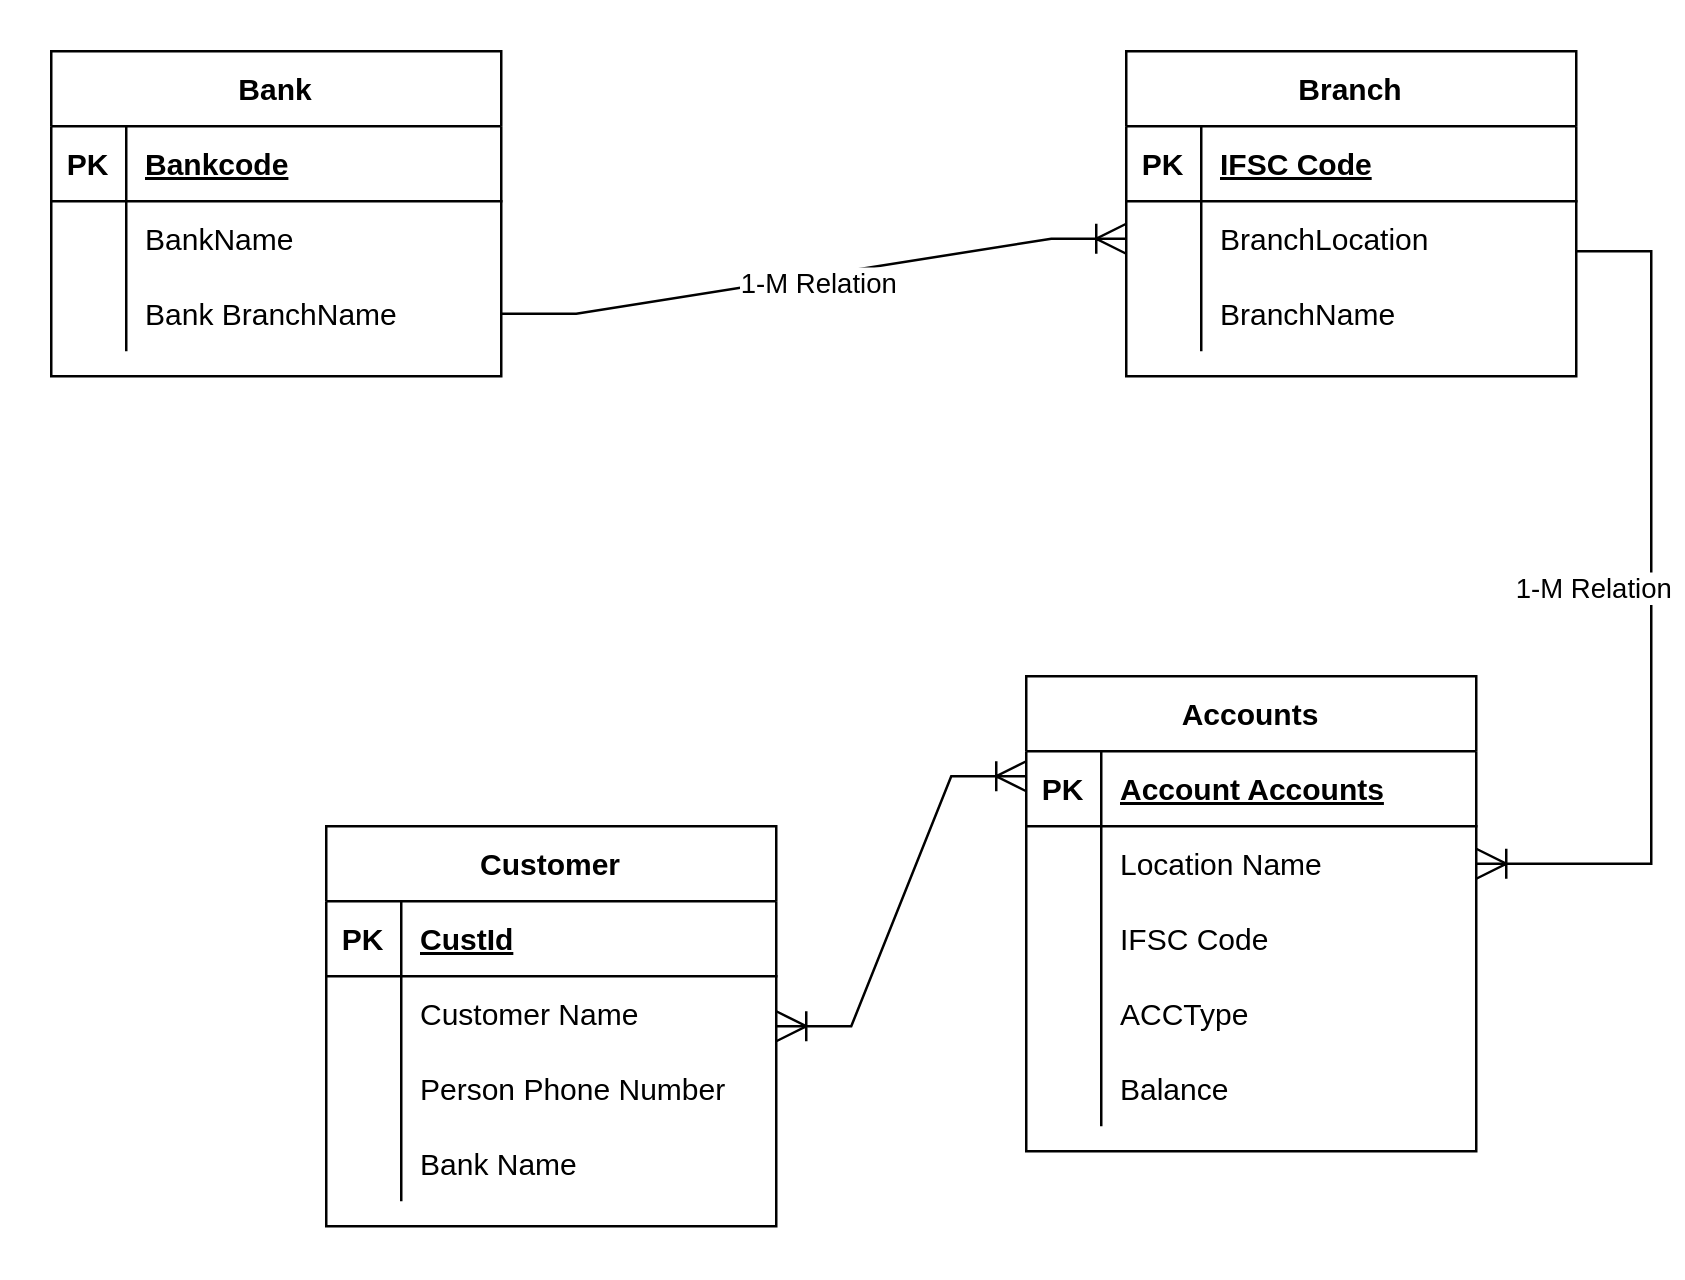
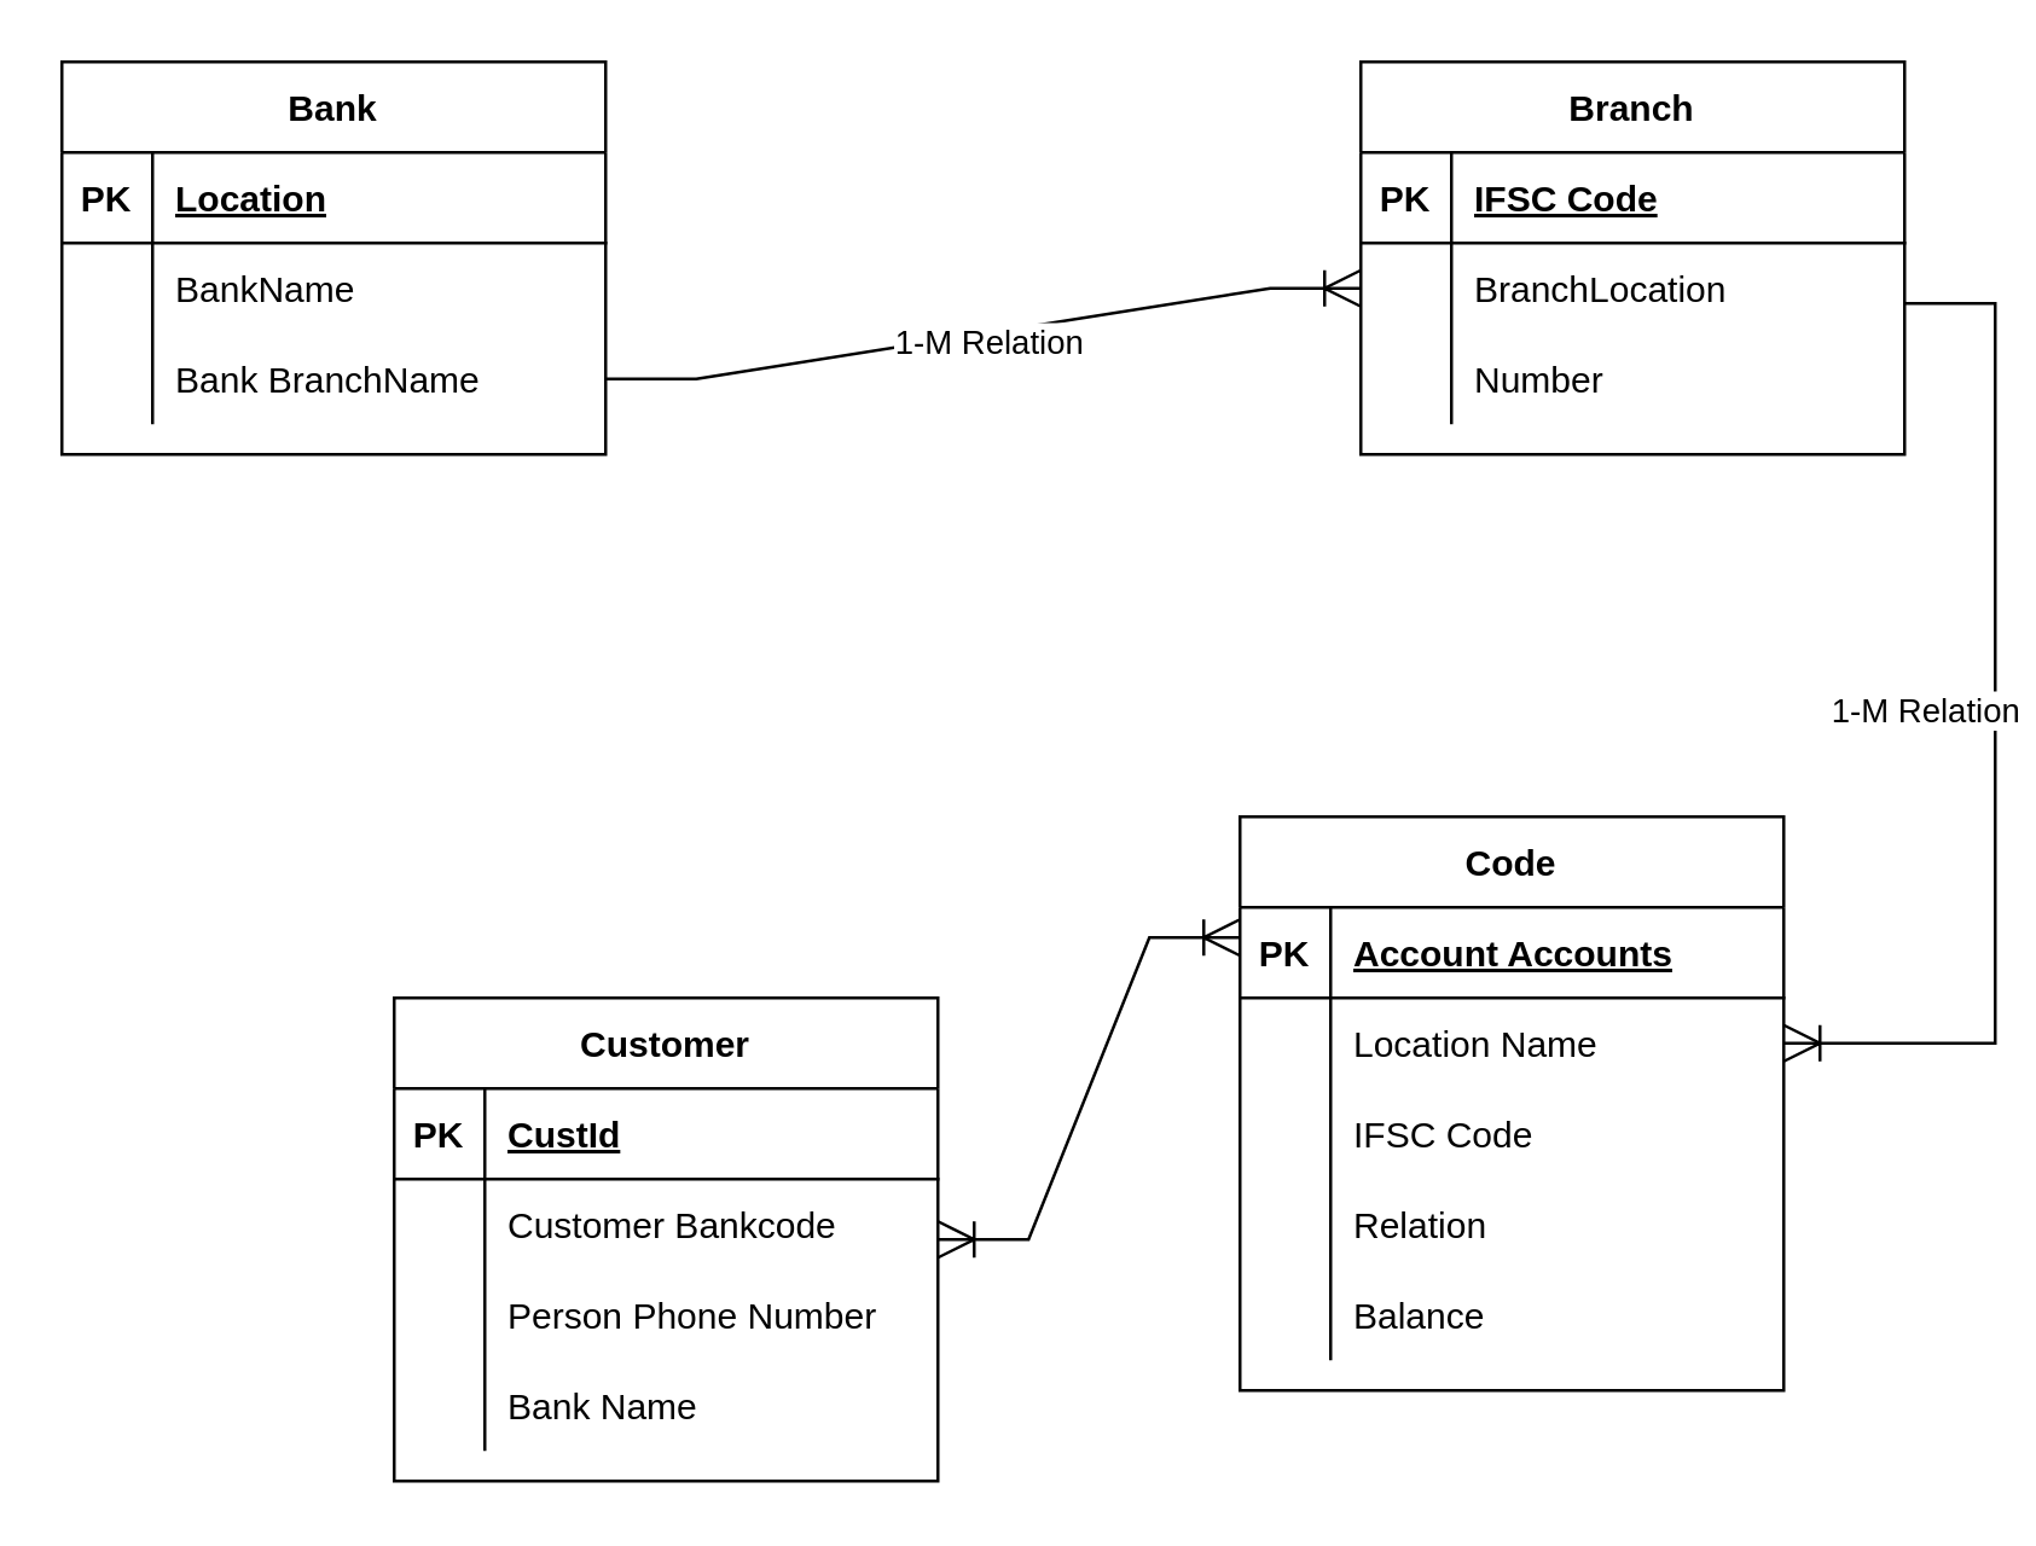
  <mxCell id="0" />
  <mxCell id="1" parent="0" />
  <mxCell id="2" value="" style="edgeStyle=entityRelationEdgeStyle;fontSize=12;html=1;endArrow=ERoneToMany;rounded=0;endSize=10;startSize=10;entryX=0;entryY=0.5;entryDx=0;entryDy=0;exitX=1;exitY=0.5;exitDx=0;exitDy=0;" edge="1" parent="1" source="40" target="47"><mxGeometry width="100" height="100" relative="1" as="geometry"><mxPoint x="280" y="190" as="sourcePoint" /><mxPoint x="380" y="90" as="targetPoint" /></mxGeometry></mxCell>
  <mxCell id="3" value="1-M Relation" style="edgeLabel;html=1;align=center;verticalAlign=middle;resizable=0;points=[];" vertex="1" connectable="0" parent="2"><mxGeometry x="0.009" y="-3" relative="1" as="geometry"><mxPoint as="offset" /></mxGeometry></mxCell>
- <mxCell id="4" value="Accounts" style="shape=table;startSize=30;container=1;collapsible=1;childLayout=tableLayout;fixedRows=1;rowLines=0;fontStyle=1;align=center;resizeLast=1;" parent="1" vertex="1"><mxGeometry x="410" y="270" width="180" height="190" as="geometry" /></mxCell>
+ <mxCell id="4" value="Code" style="shape=table;startSize=30;container=1;collapsible=1;childLayout=tableLayout;fixedRows=1;rowLines=0;fontStyle=1;align=center;resizeLast=1;" parent="1" vertex="1"><mxGeometry x="410" y="270" width="180" height="190" as="geometry" /></mxCell>
  <mxCell id="5" value="" style="shape=tableRow;horizontal=0;startSize=0;swimlaneHead=0;swimlaneBody=0;fillColor=none;collapsible=0;dropTarget=0;points=[[0,0.5],[1,0.5]];portConstraint=eastwest;top=0;left=0;right=0;bottom=1;" parent="4" vertex="1"><mxGeometry y="30" width="180" height="30" as="geometry" /></mxCell>
  <mxCell id="6" value="PK" style="shape=partialRectangle;connectable=0;fillColor=none;top=0;left=0;bottom=0;right=0;fontStyle=1;overflow=hidden;" parent="5" vertex="1"><mxGeometry width="30" height="30" as="geometry"><mxRectangle width="30" height="30" as="alternateBounds" /></mxGeometry></mxCell>
  <mxCell id="7" value="Account Accounts" style="shape=partialRectangle;connectable=0;fillColor=none;top=0;left=0;bottom=0;right=0;align=left;spacingLeft=6;fontStyle=5;overflow=hidden;" parent="5" vertex="1"><mxGeometry x="30" width="150" height="30" as="geometry"><mxRectangle width="150" height="30" as="alternateBounds" /></mxGeometry></mxCell>
  <mxCell id="8" value="" style="shape=tableRow;horizontal=0;startSize=0;swimlaneHead=0;swimlaneBody=0;fillColor=none;collapsible=0;dropTarget=0;points=[[0,0.5],[1,0.5]];portConstraint=eastwest;top=0;left=0;right=0;bottom=0;" parent="4" vertex="1"><mxGeometry y="60" width="180" height="30" as="geometry" /></mxCell>
  <mxCell id="9" value="" style="shape=partialRectangle;connectable=0;fillColor=none;top=0;left=0;bottom=0;right=0;editable=1;overflow=hidden;" parent="8" vertex="1"><mxGeometry width="30" height="30" as="geometry"><mxRectangle width="30" height="30" as="alternateBounds" /></mxGeometry></mxCell>
  <mxCell id="10" value="Location Name" style="shape=partialRectangle;connectable=0;fillColor=none;top=0;left=0;bottom=0;right=0;align=left;spacingLeft=6;overflow=hidden;" parent="8" vertex="1"><mxGeometry x="30" width="150" height="30" as="geometry"><mxRectangle width="150" height="30" as="alternateBounds" /></mxGeometry></mxCell>
  <mxCell id="11" value="" style="shape=tableRow;horizontal=0;startSize=0;swimlaneHead=0;swimlaneBody=0;fillColor=none;collapsible=0;dropTarget=0;points=[[0,0.5],[1,0.5]];portConstraint=eastwest;top=0;left=0;right=0;bottom=0;" parent="4" vertex="1"><mxGeometry y="90" width="180" height="30" as="geometry" /></mxCell>
  <mxCell id="12" value="" style="shape=partialRectangle;connectable=0;fillColor=none;top=0;left=0;bottom=0;right=0;editable=1;overflow=hidden;" parent="11" vertex="1"><mxGeometry width="30" height="30" as="geometry"><mxRectangle width="30" height="30" as="alternateBounds" /></mxGeometry></mxCell>
  <mxCell id="13" value="IFSC Code" style="shape=partialRectangle;connectable=0;fillColor=none;top=0;left=0;bottom=0;right=0;align=left;spacingLeft=6;overflow=hidden;" parent="11" vertex="1"><mxGeometry x="30" width="150" height="30" as="geometry"><mxRectangle width="150" height="30" as="alternateBounds" /></mxGeometry></mxCell>
  <mxCell id="14" value="" style="shape=tableRow;horizontal=0;startSize=0;swimlaneHead=0;swimlaneBody=0;fillColor=none;collapsible=0;dropTarget=0;points=[[0,0.5],[1,0.5]];portConstraint=eastwest;top=0;left=0;right=0;bottom=0;" vertex="1" parent="4"><mxGeometry y="120" width="180" height="30" as="geometry" /></mxCell>
  <mxCell id="15" value="" style="shape=partialRectangle;connectable=0;fillColor=none;top=0;left=0;bottom=0;right=0;editable=1;overflow=hidden;" vertex="1" parent="14"><mxGeometry width="30" height="30" as="geometry"><mxRectangle width="30" height="30" as="alternateBounds" /></mxGeometry></mxCell>
- <mxCell id="16" value="ACCType" style="shape=partialRectangle;connectable=0;fillColor=none;top=0;left=0;bottom=0;right=0;align=left;spacingLeft=6;overflow=hidden;" vertex="1" parent="14"><mxGeometry x="30" width="150" height="30" as="geometry"><mxRectangle width="150" height="30" as="alternateBounds" /></mxGeometry></mxCell>
+ <mxCell id="16" value="Relation" style="shape=partialRectangle;connectable=0;fillColor=none;top=0;left=0;bottom=0;right=0;align=left;spacingLeft=6;overflow=hidden;" vertex="1" parent="14"><mxGeometry x="30" width="150" height="30" as="geometry"><mxRectangle width="150" height="30" as="alternateBounds" /></mxGeometry></mxCell>
  <mxCell id="17" value="" style="shape=tableRow;horizontal=0;startSize=0;swimlaneHead=0;swimlaneBody=0;fillColor=none;collapsible=0;dropTarget=0;points=[[0,0.5],[1,0.5]];portConstraint=eastwest;top=0;left=0;right=0;bottom=0;" vertex="1" parent="4"><mxGeometry y="150" width="180" height="30" as="geometry" /></mxCell>
  <mxCell id="18" value="" style="shape=partialRectangle;connectable=0;fillColor=none;top=0;left=0;bottom=0;right=0;editable=1;overflow=hidden;" vertex="1" parent="17"><mxGeometry width="30" height="30" as="geometry"><mxRectangle width="30" height="30" as="alternateBounds" /></mxGeometry></mxCell>
  <mxCell id="19" value="Balance" style="shape=partialRectangle;connectable=0;fillColor=none;top=0;left=0;bottom=0;right=0;align=left;spacingLeft=6;overflow=hidden;" vertex="1" parent="17"><mxGeometry x="30" width="150" height="30" as="geometry"><mxRectangle width="150" height="30" as="alternateBounds" /></mxGeometry></mxCell>
  <mxCell id="20" value="Customer" style="shape=table;startSize=30;container=1;collapsible=1;childLayout=tableLayout;fixedRows=1;rowLines=0;fontStyle=1;align=center;resizeLast=1;" parent="1" vertex="1"><mxGeometry x="130" y="330" width="180" height="160.0" as="geometry" /></mxCell>
  <mxCell id="21" value="" style="shape=tableRow;horizontal=0;startSize=0;swimlaneHead=0;swimlaneBody=0;fillColor=none;collapsible=0;dropTarget=0;points=[[0,0.5],[1,0.5]];portConstraint=eastwest;top=0;left=0;right=0;bottom=1;" parent="20" vertex="1"><mxGeometry y="30" width="180" height="30" as="geometry" /></mxCell>
  <mxCell id="22" value="PK" style="shape=partialRectangle;connectable=0;fillColor=none;top=0;left=0;bottom=0;right=0;fontStyle=1;overflow=hidden;" parent="21" vertex="1"><mxGeometry width="30" height="30" as="geometry"><mxRectangle width="30" height="30" as="alternateBounds" /></mxGeometry></mxCell>
  <mxCell id="23" value="CustId" style="shape=partialRectangle;connectable=0;fillColor=none;top=0;left=0;bottom=0;right=0;align=left;spacingLeft=6;fontStyle=5;overflow=hidden;" parent="21" vertex="1"><mxGeometry x="30" width="150" height="30" as="geometry"><mxRectangle width="150" height="30" as="alternateBounds" /></mxGeometry></mxCell>
  <mxCell id="24" value="" style="shape=tableRow;horizontal=0;startSize=0;swimlaneHead=0;swimlaneBody=0;fillColor=none;collapsible=0;dropTarget=0;points=[[0,0.5],[1,0.5]];portConstraint=eastwest;top=0;left=0;right=0;bottom=0;" parent="20" vertex="1"><mxGeometry y="60" width="180" height="30" as="geometry" /></mxCell>
  <mxCell id="25" value="" style="shape=partialRectangle;connectable=0;fillColor=none;top=0;left=0;bottom=0;right=0;editable=1;overflow=hidden;" parent="24" vertex="1"><mxGeometry width="30" height="30" as="geometry"><mxRectangle width="30" height="30" as="alternateBounds" /></mxGeometry></mxCell>
- <mxCell id="26" value="Customer Name" style="shape=partialRectangle;connectable=0;fillColor=none;top=0;left=0;bottom=0;right=0;align=left;spacingLeft=6;overflow=hidden;" parent="24" vertex="1"><mxGeometry x="30" width="150" height="30" as="geometry"><mxRectangle width="150" height="30" as="alternateBounds" /></mxGeometry></mxCell>
+ <mxCell id="26" value="Customer Bankcode" style="shape=partialRectangle;connectable=0;fillColor=none;top=0;left=0;bottom=0;right=0;align=left;spacingLeft=6;overflow=hidden;" parent="24" vertex="1"><mxGeometry x="30" width="150" height="30" as="geometry"><mxRectangle width="150" height="30" as="alternateBounds" /></mxGeometry></mxCell>
  <mxCell id="27" value="" style="shape=tableRow;horizontal=0;startSize=0;swimlaneHead=0;swimlaneBody=0;fillColor=none;collapsible=0;dropTarget=0;points=[[0,0.5],[1,0.5]];portConstraint=eastwest;top=0;left=0;right=0;bottom=0;" parent="20" vertex="1"><mxGeometry y="90" width="180" height="30" as="geometry" /></mxCell>
  <mxCell id="28" value="" style="shape=partialRectangle;connectable=0;fillColor=none;top=0;left=0;bottom=0;right=0;editable=1;overflow=hidden;" parent="27" vertex="1"><mxGeometry width="30" height="30" as="geometry"><mxRectangle width="30" height="30" as="alternateBounds" /></mxGeometry></mxCell>
  <mxCell id="29" value="Person Phone Number" style="shape=partialRectangle;connectable=0;fillColor=none;top=0;left=0;bottom=0;right=0;align=left;spacingLeft=6;overflow=hidden;" parent="27" vertex="1"><mxGeometry x="30" width="150" height="30" as="geometry"><mxRectangle width="150" height="30" as="alternateBounds" /></mxGeometry></mxCell>
  <mxCell id="30" value="" style="shape=tableRow;horizontal=0;startSize=0;swimlaneHead=0;swimlaneBody=0;fillColor=none;collapsible=0;dropTarget=0;points=[[0,0.5],[1,0.5]];portConstraint=eastwest;top=0;left=0;right=0;bottom=0;" parent="20" vertex="1"><mxGeometry y="120" width="180" height="30" as="geometry" /></mxCell>
  <mxCell id="31" value="" style="shape=partialRectangle;connectable=0;fillColor=none;top=0;left=0;bottom=0;right=0;editable=1;overflow=hidden;" parent="30" vertex="1"><mxGeometry width="30" height="30" as="geometry"><mxRectangle width="30" height="30" as="alternateBounds" /></mxGeometry></mxCell>
  <mxCell id="32" value="Bank Name" style="shape=partialRectangle;connectable=0;fillColor=none;top=0;left=0;bottom=0;right=0;align=left;spacingLeft=6;overflow=hidden;" parent="30" vertex="1"><mxGeometry x="30" width="150" height="30" as="geometry"><mxRectangle width="150" height="30" as="alternateBounds" /></mxGeometry></mxCell>
  <mxCell id="33" value="Bank" style="shape=table;startSize=30;container=1;collapsible=1;childLayout=tableLayout;fixedRows=1;rowLines=0;fontStyle=1;align=center;resizeLast=1;" vertex="1" parent="1"><mxGeometry x="20" y="20" width="180" height="130" as="geometry" /></mxCell>
  <mxCell id="34" value="" style="shape=tableRow;horizontal=0;startSize=0;swimlaneHead=0;swimlaneBody=0;fillColor=none;collapsible=0;dropTarget=0;points=[[0,0.5],[1,0.5]];portConstraint=eastwest;top=0;left=0;right=0;bottom=1;" vertex="1" parent="33"><mxGeometry y="30" width="180" height="30" as="geometry" /></mxCell>
  <mxCell id="35" value="PK" style="shape=partialRectangle;connectable=0;fillColor=none;top=0;left=0;bottom=0;right=0;fontStyle=1;overflow=hidden;" vertex="1" parent="34"><mxGeometry width="30" height="30" as="geometry"><mxRectangle width="30" height="30" as="alternateBounds" /></mxGeometry></mxCell>
- <mxCell id="36" value="Bankcode" style="shape=partialRectangle;connectable=0;fillColor=none;top=0;left=0;bottom=0;right=0;align=left;spacingLeft=6;fontStyle=5;overflow=hidden;" vertex="1" parent="34"><mxGeometry x="30" width="150" height="30" as="geometry"><mxRectangle width="150" height="30" as="alternateBounds" /></mxGeometry></mxCell>
+ <mxCell id="36" value="Location" style="shape=partialRectangle;connectable=0;fillColor=none;top=0;left=0;bottom=0;right=0;align=left;spacingLeft=6;fontStyle=5;overflow=hidden;" vertex="1" parent="34"><mxGeometry x="30" width="150" height="30" as="geometry"><mxRectangle width="150" height="30" as="alternateBounds" /></mxGeometry></mxCell>
  <mxCell id="37" value="" style="shape=tableRow;horizontal=0;startSize=0;swimlaneHead=0;swimlaneBody=0;fillColor=none;collapsible=0;dropTarget=0;points=[[0,0.5],[1,0.5]];portConstraint=eastwest;top=0;left=0;right=0;bottom=0;" vertex="1" parent="33"><mxGeometry y="60" width="180" height="30" as="geometry" /></mxCell>
  <mxCell id="38" value="" style="shape=partialRectangle;connectable=0;fillColor=none;top=0;left=0;bottom=0;right=0;editable=1;overflow=hidden;" vertex="1" parent="37"><mxGeometry width="30" height="30" as="geometry"><mxRectangle width="30" height="30" as="alternateBounds" /></mxGeometry></mxCell>
  <mxCell id="39" value="BankName" style="shape=partialRectangle;connectable=0;fillColor=none;top=0;left=0;bottom=0;right=0;align=left;spacingLeft=6;overflow=hidden;" vertex="1" parent="37"><mxGeometry x="30" width="150" height="30" as="geometry"><mxRectangle width="150" height="30" as="alternateBounds" /></mxGeometry></mxCell>
  <mxCell id="40" value="" style="shape=tableRow;horizontal=0;startSize=0;swimlaneHead=0;swimlaneBody=0;fillColor=none;collapsible=0;dropTarget=0;points=[[0,0.5],[1,0.5]];portConstraint=eastwest;top=0;left=0;right=0;bottom=0;" vertex="1" parent="33"><mxGeometry y="90" width="180" height="30" as="geometry" /></mxCell>
  <mxCell id="41" value="" style="shape=partialRectangle;connectable=0;fillColor=none;top=0;left=0;bottom=0;right=0;editable=1;overflow=hidden;" vertex="1" parent="40"><mxGeometry width="30" height="30" as="geometry"><mxRectangle width="30" height="30" as="alternateBounds" /></mxGeometry></mxCell>
  <mxCell id="42" value="Bank BranchName" style="shape=partialRectangle;connectable=0;fillColor=none;top=0;left=0;bottom=0;right=0;align=left;spacingLeft=6;overflow=hidden;" vertex="1" parent="40"><mxGeometry x="30" width="150" height="30" as="geometry"><mxRectangle width="150" height="30" as="alternateBounds" /></mxGeometry></mxCell>
  <mxCell id="43" value="Branch" style="shape=table;startSize=30;container=1;collapsible=1;childLayout=tableLayout;fixedRows=1;rowLines=0;fontStyle=1;align=center;resizeLast=1;" parent="1" vertex="1"><mxGeometry x="450" y="20" width="180" height="130" as="geometry" /></mxCell>
  <mxCell id="44" value="" style="shape=tableRow;horizontal=0;startSize=0;swimlaneHead=0;swimlaneBody=0;fillColor=none;collapsible=0;dropTarget=0;points=[[0,0.5],[1,0.5]];portConstraint=eastwest;top=0;left=0;right=0;bottom=1;" parent="43" vertex="1"><mxGeometry y="30" width="180" height="30" as="geometry" /></mxCell>
  <mxCell id="45" value="PK" style="shape=partialRectangle;connectable=0;fillColor=none;top=0;left=0;bottom=0;right=0;fontStyle=1;overflow=hidden;" parent="44" vertex="1"><mxGeometry width="30" height="30" as="geometry"><mxRectangle width="30" height="30" as="alternateBounds" /></mxGeometry></mxCell>
  <mxCell id="46" value="IFSC Code" style="shape=partialRectangle;connectable=0;fillColor=none;top=0;left=0;bottom=0;right=0;align=left;spacingLeft=6;fontStyle=5;overflow=hidden;" parent="44" vertex="1"><mxGeometry x="30" width="150" height="30" as="geometry"><mxRectangle width="150" height="30" as="alternateBounds" /></mxGeometry></mxCell>
  <mxCell id="47" value="" style="shape=tableRow;horizontal=0;startSize=0;swimlaneHead=0;swimlaneBody=0;fillColor=none;collapsible=0;dropTarget=0;points=[[0,0.5],[1,0.5]];portConstraint=eastwest;top=0;left=0;right=0;bottom=0;" parent="43" vertex="1"><mxGeometry y="60" width="180" height="30" as="geometry" /></mxCell>
  <mxCell id="48" value="" style="shape=partialRectangle;connectable=0;fillColor=none;top=0;left=0;bottom=0;right=0;editable=1;overflow=hidden;" parent="47" vertex="1"><mxGeometry width="30" height="30" as="geometry"><mxRectangle width="30" height="30" as="alternateBounds" /></mxGeometry></mxCell>
  <mxCell id="49" value="BranchLocation" style="shape=partialRectangle;connectable=0;fillColor=none;top=0;left=0;bottom=0;right=0;align=left;spacingLeft=6;overflow=hidden;" parent="47" vertex="1"><mxGeometry x="30" width="150" height="30" as="geometry"><mxRectangle width="150" height="30" as="alternateBounds" /></mxGeometry></mxCell>
  <mxCell id="50" value="" style="shape=tableRow;horizontal=0;startSize=0;swimlaneHead=0;swimlaneBody=0;fillColor=none;collapsible=0;dropTarget=0;points=[[0,0.5],[1,0.5]];portConstraint=eastwest;top=0;left=0;right=0;bottom=0;" parent="43" vertex="1"><mxGeometry y="90" width="180" height="30" as="geometry" /></mxCell>
  <mxCell id="51" value="" style="shape=partialRectangle;connectable=0;fillColor=none;top=0;left=0;bottom=0;right=0;editable=1;overflow=hidden;" parent="50" vertex="1"><mxGeometry width="30" height="30" as="geometry"><mxRectangle width="30" height="30" as="alternateBounds" /></mxGeometry></mxCell>
- <mxCell id="52" value="BranchName" style="shape=partialRectangle;connectable=0;fillColor=none;top=0;left=0;bottom=0;right=0;align=left;spacingLeft=6;overflow=hidden;" parent="50" vertex="1"><mxGeometry x="30" width="150" height="30" as="geometry"><mxRectangle width="150" height="30" as="alternateBounds" /></mxGeometry></mxCell>
+ <mxCell id="52" value="Number" style="shape=partialRectangle;connectable=0;fillColor=none;top=0;left=0;bottom=0;right=0;align=left;spacingLeft=6;overflow=hidden;" parent="50" vertex="1"><mxGeometry x="30" width="150" height="30" as="geometry"><mxRectangle width="150" height="30" as="alternateBounds" /></mxGeometry></mxCell>
  <mxCell id="53" value="" style="edgeStyle=entityRelationEdgeStyle;fontSize=12;html=1;endArrow=ERoneToMany;rounded=0;endSize=10;startSize=10;" edge="1" parent="1" target="8"><mxGeometry width="100" height="100" relative="1" as="geometry"><mxPoint x="630" y="100" as="sourcePoint" /><mxPoint x="510" y="260" as="targetPoint" /></mxGeometry></mxCell>
  <mxCell id="54" value="1-M Relation" style="edgeLabel;html=1;align=center;verticalAlign=middle;resizable=0;points=[];" vertex="1" connectable="0" parent="53"><mxGeometry x="0.009" y="-3" relative="1" as="geometry"><mxPoint x="-21" y="-10" as="offset" /></mxGeometry></mxCell>
  <mxCell id="55" value="" style="edgeStyle=entityRelationEdgeStyle;fontSize=12;html=1;endArrow=ERoneToMany;startArrow=ERoneToMany;rounded=0;startSize=10;endSize=10;" edge="1" parent="1"><mxGeometry width="100" height="100" relative="1" as="geometry"><mxPoint x="310" y="410" as="sourcePoint" /><mxPoint x="410" y="310" as="targetPoint" /></mxGeometry></mxCell>
